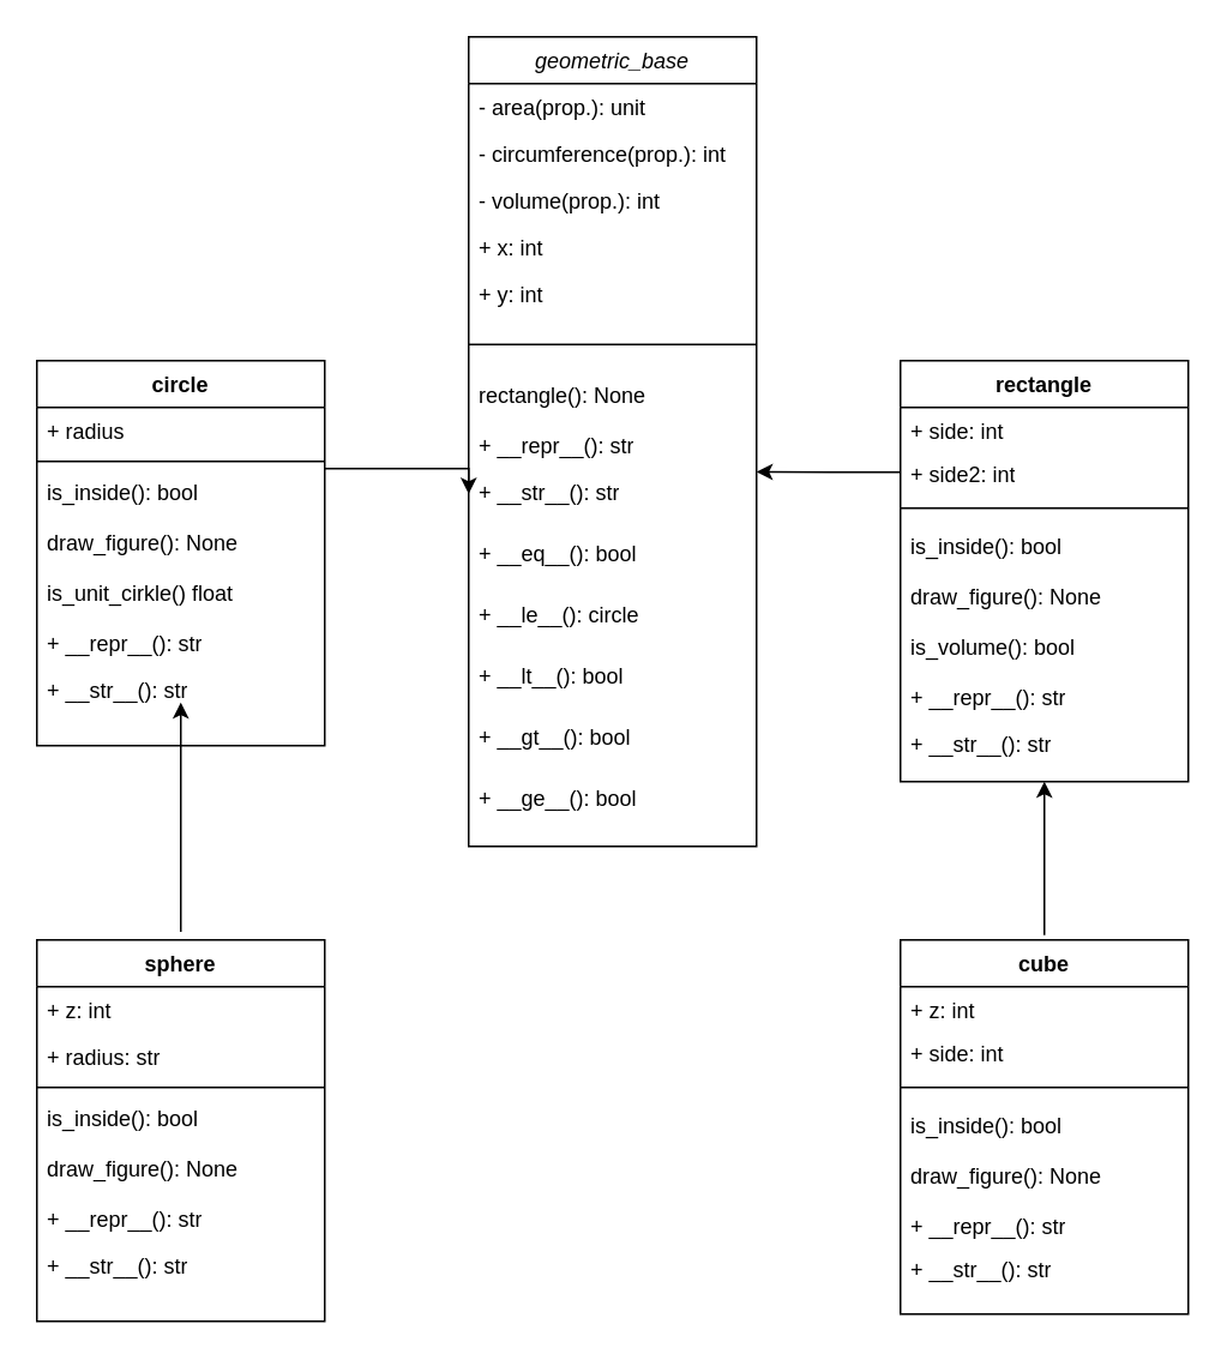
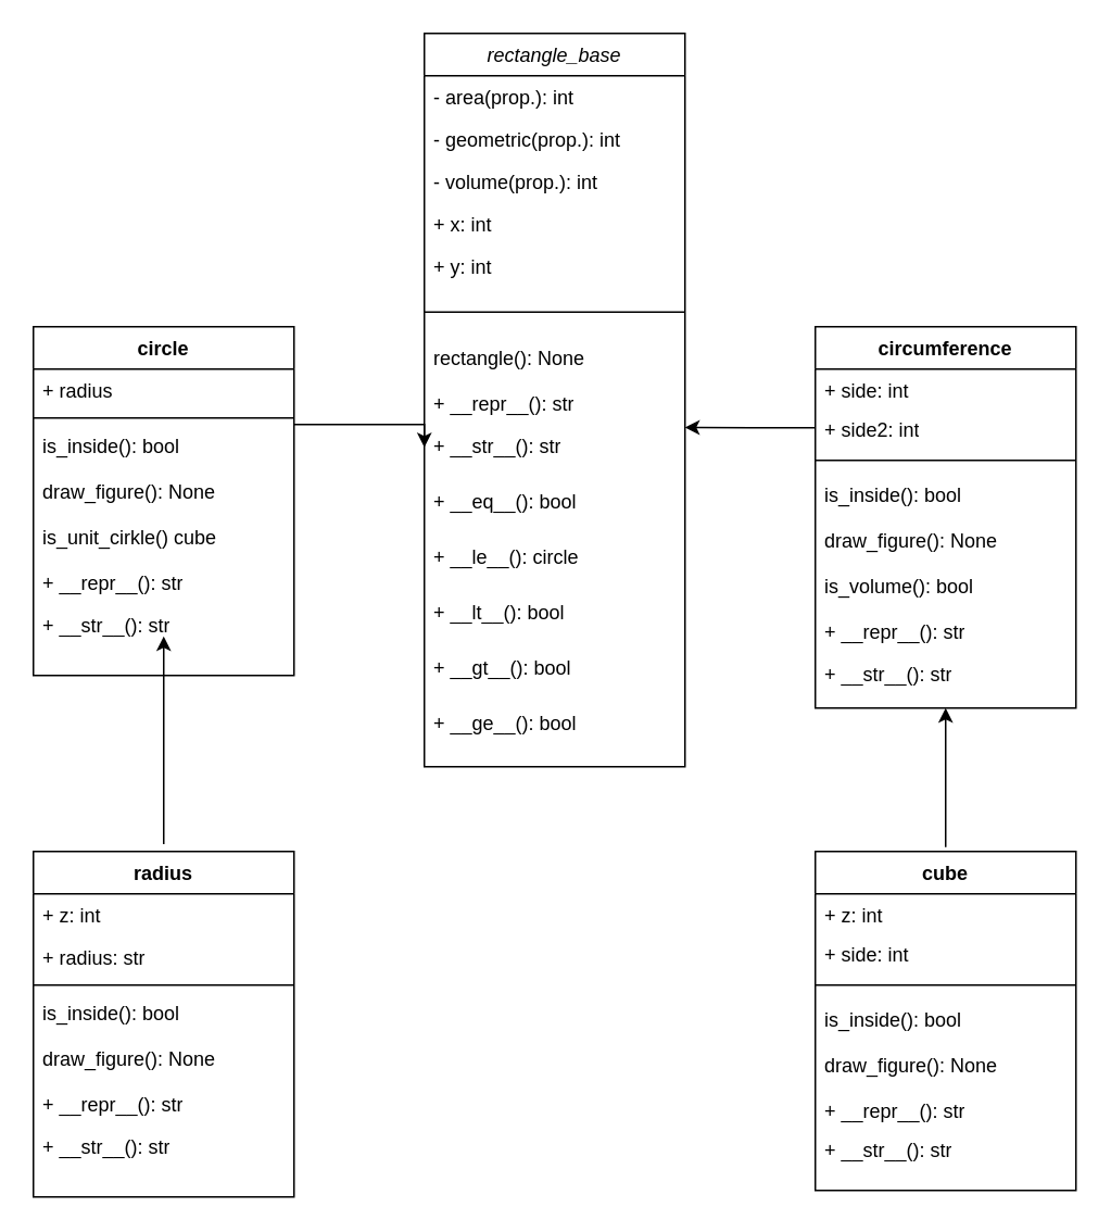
  <mxCell id="0" />
  <mxCell id="1" parent="0" />
- <mxCell id="2" value="geometric_base&#10;" style="swimlane;fontStyle=2;align=center;verticalAlign=top;childLayout=stackLayout;horizontal=1;startSize=26;horizontalStack=0;resizeParent=1;resizeLast=0;collapsible=1;marginBottom=0;rounded=0;shadow=0;strokeWidth=1;" parent="1" vertex="1"><mxGeometry x="260" y="20" width="160" height="450" as="geometry"><mxRectangle x="230" y="140" width="160" height="26" as="alternateBounds" /></mxGeometry></mxCell>
- <mxCell id="3" value="- area(prop.): unit" style="text;align=left;verticalAlign=top;spacingLeft=4;spacingRight=4;overflow=hidden;rotatable=0;points=[[0,0.5],[1,0.5]];portConstraint=eastwest;" parent="2" vertex="1"><mxGeometry y="26" width="160" height="26" as="geometry" /></mxCell>
- <mxCell id="4" value="- circumference(prop.): int" style="text;align=left;verticalAlign=top;spacingLeft=4;spacingRight=4;overflow=hidden;rotatable=0;points=[[0,0.5],[1,0.5]];portConstraint=eastwest;rounded=0;shadow=0;html=0;" parent="2" vertex="1"><mxGeometry y="52" width="160" height="26" as="geometry" /></mxCell>
+ <mxCell id="2" value="rectangle_base&#10;" style="swimlane;fontStyle=2;align=center;verticalAlign=top;childLayout=stackLayout;horizontal=1;startSize=26;horizontalStack=0;resizeParent=1;resizeLast=0;collapsible=1;marginBottom=0;rounded=0;shadow=0;strokeWidth=1;" parent="1" vertex="1"><mxGeometry x="260" y="20" width="160" height="450" as="geometry"><mxRectangle x="230" y="140" width="160" height="26" as="alternateBounds" /></mxGeometry></mxCell>
+ <mxCell id="3" value="- area(prop.): int" style="text;align=left;verticalAlign=top;spacingLeft=4;spacingRight=4;overflow=hidden;rotatable=0;points=[[0,0.5],[1,0.5]];portConstraint=eastwest;" parent="2" vertex="1"><mxGeometry y="26" width="160" height="26" as="geometry" /></mxCell>
+ <mxCell id="4" value="- geometric(prop.): int" style="text;align=left;verticalAlign=top;spacingLeft=4;spacingRight=4;overflow=hidden;rotatable=0;points=[[0,0.5],[1,0.5]];portConstraint=eastwest;rounded=0;shadow=0;html=0;" parent="2" vertex="1"><mxGeometry y="52" width="160" height="26" as="geometry" /></mxCell>
  <mxCell id="5" value="- volume(prop.): int" style="text;align=left;verticalAlign=top;spacingLeft=4;spacingRight=4;overflow=hidden;rotatable=0;points=[[0,0.5],[1,0.5]];portConstraint=eastwest;rounded=0;shadow=0;html=0;" parent="2" vertex="1"><mxGeometry y="78" width="160" height="26" as="geometry" /></mxCell>
  <mxCell id="6" value="+ x: int" style="text;align=left;verticalAlign=top;spacingLeft=4;spacingRight=4;overflow=hidden;rotatable=0;points=[[0,0.5],[1,0.5]];portConstraint=eastwest;rounded=0;shadow=0;html=0;" parent="2" vertex="1"><mxGeometry y="104" width="160" height="26" as="geometry" /></mxCell>
  <mxCell id="7" value="+ y: int" style="text;align=left;verticalAlign=top;spacingLeft=4;spacingRight=4;overflow=hidden;rotatable=0;points=[[0,0.5],[1,0.5]];portConstraint=eastwest;rounded=0;shadow=0;html=0;" parent="2" vertex="1"><mxGeometry y="130" width="160" height="26" as="geometry" /></mxCell>
  <mxCell id="8" value="" style="line;html=1;strokeWidth=1;align=left;verticalAlign=middle;spacingTop=-1;spacingLeft=3;spacingRight=3;rotatable=0;labelPosition=right;points=[];portConstraint=eastwest;" parent="2" vertex="1"><mxGeometry y="156" width="160" height="30" as="geometry" /></mxCell>
  <mxCell id="9" value="rectangle(): None" style="text;align=left;verticalAlign=top;spacingLeft=4;spacingRight=4;overflow=hidden;rotatable=0;points=[[0,0.5],[1,0.5]];portConstraint=eastwest;" parent="2" vertex="1"><mxGeometry y="186" width="160" height="28" as="geometry" /></mxCell>
  <mxCell id="10" value="+ __repr__(): str" style="text;strokeColor=none;fillColor=none;align=left;verticalAlign=top;spacingLeft=4;spacingRight=4;overflow=hidden;rotatable=0;points=[[0,0.5],[1,0.5]];portConstraint=eastwest;whiteSpace=wrap;html=1;" parent="2" vertex="1"><mxGeometry y="214" width="160" height="26" as="geometry" /></mxCell>
  <mxCell id="11" value="+ __str__(): str" style="text;strokeColor=none;fillColor=none;align=left;verticalAlign=top;spacingLeft=4;spacingRight=4;overflow=hidden;rotatable=0;points=[[0,0.5],[1,0.5]];portConstraint=eastwest;whiteSpace=wrap;html=1;" parent="2" vertex="1"><mxGeometry y="240" width="160" height="34" as="geometry" /></mxCell>
  <mxCell id="12" value="+ __eq__(): bool" style="text;strokeColor=none;fillColor=none;align=left;verticalAlign=top;spacingLeft=4;spacingRight=4;overflow=hidden;rotatable=0;points=[[0,0.5],[1,0.5]];portConstraint=eastwest;whiteSpace=wrap;html=1;" parent="2" vertex="1"><mxGeometry y="274" width="160" height="34" as="geometry" /></mxCell>
  <mxCell id="13" value="+ __le__(): circle" style="text;strokeColor=none;fillColor=none;align=left;verticalAlign=top;spacingLeft=4;spacingRight=4;overflow=hidden;rotatable=0;points=[[0,0.5],[1,0.5]];portConstraint=eastwest;whiteSpace=wrap;html=1;" parent="2" vertex="1"><mxGeometry y="308" width="160" height="34" as="geometry" /></mxCell>
  <mxCell id="14" value="+ __lt__(): bool" style="text;strokeColor=none;fillColor=none;align=left;verticalAlign=top;spacingLeft=4;spacingRight=4;overflow=hidden;rotatable=0;points=[[0,0.5],[1,0.5]];portConstraint=eastwest;whiteSpace=wrap;html=1;" parent="2" vertex="1"><mxGeometry y="342" width="160" height="34" as="geometry" /></mxCell>
  <mxCell id="15" value="+ __gt__(): bool" style="text;strokeColor=none;fillColor=none;align=left;verticalAlign=top;spacingLeft=4;spacingRight=4;overflow=hidden;rotatable=0;points=[[0,0.5],[1,0.5]];portConstraint=eastwest;whiteSpace=wrap;html=1;" parent="2" vertex="1"><mxGeometry y="376" width="160" height="34" as="geometry" /></mxCell>
  <mxCell id="16" value="+ __ge__(): bool" style="text;strokeColor=none;fillColor=none;align=left;verticalAlign=top;spacingLeft=4;spacingRight=4;overflow=hidden;rotatable=0;points=[[0,0.5],[1,0.5]];portConstraint=eastwest;whiteSpace=wrap;html=1;" parent="2" vertex="1"><mxGeometry y="410" width="160" height="34" as="geometry" /></mxCell>
- <mxCell id="17" value="rectangle" style="swimlane;fontStyle=1;align=center;verticalAlign=top;childLayout=stackLayout;horizontal=1;startSize=26;horizontalStack=0;resizeParent=1;resizeParentMax=0;resizeLast=0;collapsible=1;marginBottom=0;whiteSpace=wrap;html=1;" parent="1" vertex="1"><mxGeometry x="500" y="200" width="160" height="234" as="geometry" /></mxCell>
+ <mxCell id="17" value="circumference" style="swimlane;fontStyle=1;align=center;verticalAlign=top;childLayout=stackLayout;horizontal=1;startSize=26;horizontalStack=0;resizeParent=1;resizeParentMax=0;resizeLast=0;collapsible=1;marginBottom=0;whiteSpace=wrap;html=1;" parent="1" vertex="1"><mxGeometry x="500" y="200" width="160" height="234" as="geometry" /></mxCell>
  <mxCell id="18" value="+ side: int" style="text;strokeColor=none;fillColor=none;align=left;verticalAlign=top;spacingLeft=4;spacingRight=4;overflow=hidden;rotatable=0;points=[[0,0.5],[1,0.5]];portConstraint=eastwest;whiteSpace=wrap;html=1;" parent="17" vertex="1"><mxGeometry y="26" width="160" height="24" as="geometry" /></mxCell>
  <mxCell id="19" value="+ side2: int" style="text;strokeColor=none;fillColor=none;align=left;verticalAlign=top;spacingLeft=4;spacingRight=4;overflow=hidden;rotatable=0;points=[[0,0.5],[1,0.5]];portConstraint=eastwest;whiteSpace=wrap;html=1;" parent="17" vertex="1"><mxGeometry y="50" width="160" height="24" as="geometry" /></mxCell>
  <mxCell id="20" value="" style="line;strokeWidth=1;fillColor=none;align=left;verticalAlign=middle;spacingTop=-1;spacingLeft=3;spacingRight=3;rotatable=0;labelPosition=right;points=[];portConstraint=eastwest;strokeColor=inherit;" parent="17" vertex="1"><mxGeometry y="74" width="160" height="16" as="geometry" /></mxCell>
  <mxCell id="21" value="is_inside(): bool" style="text;align=left;verticalAlign=top;spacingLeft=4;spacingRight=4;overflow=hidden;rotatable=0;points=[[0,0.5],[1,0.5]];portConstraint=eastwest;" parent="17" vertex="1"><mxGeometry y="90" width="160" height="28" as="geometry" /></mxCell>
  <mxCell id="22" value="draw_figure(): None" style="text;align=left;verticalAlign=top;spacingLeft=4;spacingRight=4;overflow=hidden;rotatable=0;points=[[0,0.5],[1,0.5]];portConstraint=eastwest;" vertex="1" parent="17"><mxGeometry y="118" width="160" height="28" as="geometry" /></mxCell>
  <mxCell id="23" value="is_volume(): bool" style="text;align=left;verticalAlign=top;spacingLeft=4;spacingRight=4;overflow=hidden;rotatable=0;points=[[0,0.5],[1,0.5]];portConstraint=eastwest;" parent="17" vertex="1"><mxGeometry y="146" width="160" height="28" as="geometry" /></mxCell>
  <mxCell id="24" value="+ __repr__(): str" style="text;strokeColor=none;fillColor=none;align=left;verticalAlign=top;spacingLeft=4;spacingRight=4;overflow=hidden;rotatable=0;points=[[0,0.5],[1,0.5]];portConstraint=eastwest;whiteSpace=wrap;html=1;" parent="17" vertex="1"><mxGeometry y="174" width="160" height="26" as="geometry" /></mxCell>
  <mxCell id="25" value="+ __str__(): str" style="text;strokeColor=none;fillColor=none;align=left;verticalAlign=top;spacingLeft=4;spacingRight=4;overflow=hidden;rotatable=0;points=[[0,0.5],[1,0.5]];portConstraint=eastwest;whiteSpace=wrap;html=1;" parent="17" vertex="1"><mxGeometry y="200" width="160" height="34" as="geometry" /></mxCell>
  <mxCell id="26" value="circle&lt;br&gt;" style="swimlane;fontStyle=1;align=center;verticalAlign=top;childLayout=stackLayout;horizontal=1;startSize=26;horizontalStack=0;resizeParent=1;resizeParentMax=0;resizeLast=0;collapsible=1;marginBottom=0;whiteSpace=wrap;html=1;" parent="1" vertex="1"><mxGeometry x="20" y="200" width="160" height="214" as="geometry" /></mxCell>
  <mxCell id="27" value="+ radius" style="text;strokeColor=none;fillColor=none;align=left;verticalAlign=top;spacingLeft=4;spacingRight=4;overflow=hidden;rotatable=0;points=[[0,0.5],[1,0.5]];portConstraint=eastwest;whiteSpace=wrap;html=1;" parent="26" vertex="1"><mxGeometry y="26" width="160" height="26" as="geometry" /></mxCell>
  <mxCell id="28" value="" style="line;strokeWidth=1;fillColor=none;align=left;verticalAlign=middle;spacingTop=-1;spacingLeft=3;spacingRight=3;rotatable=0;labelPosition=right;points=[];portConstraint=eastwest;strokeColor=inherit;" parent="26" vertex="1"><mxGeometry y="52" width="160" height="8" as="geometry" /></mxCell>
  <mxCell id="29" value="is_inside(): bool" style="text;align=left;verticalAlign=top;spacingLeft=4;spacingRight=4;overflow=hidden;rotatable=0;points=[[0,0.5],[1,0.5]];portConstraint=eastwest;" vertex="1" parent="26"><mxGeometry y="60" width="160" height="28" as="geometry" /></mxCell>
  <mxCell id="30" value="draw_figure(): None" style="text;align=left;verticalAlign=top;spacingLeft=4;spacingRight=4;overflow=hidden;rotatable=0;points=[[0,0.5],[1,0.5]];portConstraint=eastwest;" vertex="1" parent="26"><mxGeometry y="88" width="160" height="28" as="geometry" /></mxCell>
- <mxCell id="31" value="is_unit_cirkle() float" style="text;align=left;verticalAlign=top;spacingLeft=4;spacingRight=4;overflow=hidden;rotatable=0;points=[[0,0.5],[1,0.5]];portConstraint=eastwest;" parent="26" vertex="1"><mxGeometry y="116" width="160" height="28" as="geometry" /></mxCell>
+ <mxCell id="31" value="is_unit_cirkle() cube" style="text;align=left;verticalAlign=top;spacingLeft=4;spacingRight=4;overflow=hidden;rotatable=0;points=[[0,0.5],[1,0.5]];portConstraint=eastwest;" parent="26" vertex="1"><mxGeometry y="116" width="160" height="28" as="geometry" /></mxCell>
  <mxCell id="32" value="+ __repr__(): str" style="text;strokeColor=none;fillColor=none;align=left;verticalAlign=top;spacingLeft=4;spacingRight=4;overflow=hidden;rotatable=0;points=[[0,0.5],[1,0.5]];portConstraint=eastwest;whiteSpace=wrap;html=1;" parent="26" vertex="1"><mxGeometry y="144" width="160" height="26" as="geometry" /></mxCell>
  <mxCell id="33" value="+ __str__(): str" style="text;strokeColor=none;fillColor=none;align=left;verticalAlign=top;spacingLeft=4;spacingRight=4;overflow=hidden;rotatable=0;points=[[0,0.5],[1,0.5]];portConstraint=eastwest;whiteSpace=wrap;html=1;" parent="26" vertex="1"><mxGeometry y="170" width="160" height="44" as="geometry" /></mxCell>
  <mxCell id="34" style="edgeStyle=orthogonalEdgeStyle;rounded=0;orthogonalLoop=1;jettySize=auto;html=1;entryX=0.5;entryY=1;entryDx=0;entryDy=0;entryPerimeter=0;exitX=0.5;exitY=-0.013;exitDx=0;exitDy=0;exitPerimeter=0;" parent="1" source="35" target="25" edge="1"><mxGeometry relative="1" as="geometry"><mxPoint x="555" y="554" as="targetPoint" /></mxGeometry></mxCell>
  <mxCell id="35" value="cube" style="swimlane;fontStyle=1;align=center;verticalAlign=top;childLayout=stackLayout;horizontal=1;startSize=26;horizontalStack=0;resizeParent=1;resizeParentMax=0;resizeLast=0;collapsible=1;marginBottom=0;whiteSpace=wrap;html=1;" parent="1" vertex="1"><mxGeometry x="500" y="522" width="160" height="208" as="geometry"><mxRectangle x="745" y="569" width="70" height="30" as="alternateBounds" /></mxGeometry></mxCell>
  <mxCell id="36" value="+ z: int" style="text;strokeColor=none;fillColor=none;align=left;verticalAlign=top;spacingLeft=4;spacingRight=4;overflow=hidden;rotatable=0;points=[[0,0.5],[1,0.5]];portConstraint=eastwest;whiteSpace=wrap;html=1;" parent="35" vertex="1"><mxGeometry y="26" width="160" height="24" as="geometry" /></mxCell>
  <mxCell id="37" value="+ side: int" style="text;strokeColor=none;fillColor=none;align=left;verticalAlign=top;spacingLeft=4;spacingRight=4;overflow=hidden;rotatable=0;points=[[0,0.5],[1,0.5]];portConstraint=eastwest;whiteSpace=wrap;html=1;" vertex="1" parent="35"><mxGeometry y="50" width="160" height="24" as="geometry" /></mxCell>
  <mxCell id="38" value="" style="line;strokeWidth=1;fillColor=none;align=left;verticalAlign=middle;spacingTop=-1;spacingLeft=3;spacingRight=3;rotatable=0;labelPosition=right;points=[];portConstraint=eastwest;strokeColor=inherit;" parent="35" vertex="1"><mxGeometry y="74" width="160" height="16" as="geometry" /></mxCell>
  <mxCell id="39" value="is_inside(): bool" style="text;align=left;verticalAlign=top;spacingLeft=4;spacingRight=4;overflow=hidden;rotatable=0;points=[[0,0.5],[1,0.5]];portConstraint=eastwest;" vertex="1" parent="35"><mxGeometry y="90" width="160" height="28" as="geometry" /></mxCell>
  <mxCell id="40" value="draw_figure(): None" style="text;align=left;verticalAlign=top;spacingLeft=4;spacingRight=4;overflow=hidden;rotatable=0;points=[[0,0.5],[1,0.5]];portConstraint=eastwest;" vertex="1" parent="35"><mxGeometry y="118" width="160" height="28" as="geometry" /></mxCell>
  <mxCell id="41" value="+ __repr__(): str" style="text;strokeColor=none;fillColor=none;align=left;verticalAlign=top;spacingLeft=4;spacingRight=4;overflow=hidden;rotatable=0;points=[[0,0.5],[1,0.5]];portConstraint=eastwest;whiteSpace=wrap;html=1;" parent="35" vertex="1"><mxGeometry y="146" width="160" height="24" as="geometry" /></mxCell>
  <mxCell id="42" value="+ __str__(): str" style="text;strokeColor=none;fillColor=none;align=left;verticalAlign=top;spacingLeft=4;spacingRight=4;overflow=hidden;rotatable=0;points=[[0,0.5],[1,0.5]];portConstraint=eastwest;whiteSpace=wrap;html=1;" parent="35" vertex="1"><mxGeometry y="170" width="160" height="38" as="geometry" /></mxCell>
  <mxCell id="43" style="edgeStyle=orthogonalEdgeStyle;rounded=0;orthogonalLoop=1;jettySize=auto;html=1;exitX=0.5;exitY=-0.021;exitDx=0;exitDy=0;exitPerimeter=0;" parent="1" source="44" edge="1"><mxGeometry relative="1" as="geometry"><mxPoint x="100" y="390" as="targetPoint" /><mxPoint x="100" y="520" as="sourcePoint" /></mxGeometry></mxCell>
- <mxCell id="44" value="sphere" style="swimlane;fontStyle=1;align=center;verticalAlign=top;childLayout=stackLayout;horizontal=1;startSize=26;horizontalStack=0;resizeParent=1;resizeParentMax=0;resizeLast=0;collapsible=1;marginBottom=0;whiteSpace=wrap;html=1;" parent="1" vertex="1"><mxGeometry x="20" y="522" width="160" height="212" as="geometry" /></mxCell>
+ <mxCell id="44" value="radius" style="swimlane;fontStyle=1;align=center;verticalAlign=top;childLayout=stackLayout;horizontal=1;startSize=26;horizontalStack=0;resizeParent=1;resizeParentMax=0;resizeLast=0;collapsible=1;marginBottom=0;whiteSpace=wrap;html=1;" parent="1" vertex="1"><mxGeometry x="20" y="522" width="160" height="212" as="geometry" /></mxCell>
  <mxCell id="45" value="+ z: int" style="text;strokeColor=none;fillColor=none;align=left;verticalAlign=top;spacingLeft=4;spacingRight=4;overflow=hidden;rotatable=0;points=[[0,0.5],[1,0.5]];portConstraint=eastwest;whiteSpace=wrap;html=1;" parent="44" vertex="1"><mxGeometry y="26" width="160" height="26" as="geometry" /></mxCell>
  <mxCell id="46" value="+ radius: str" style="text;strokeColor=none;fillColor=none;align=left;verticalAlign=top;spacingLeft=4;spacingRight=4;overflow=hidden;rotatable=0;points=[[0,0.5],[1,0.5]];portConstraint=eastwest;whiteSpace=wrap;html=1;" vertex="1" parent="44"><mxGeometry y="52" width="160" height="26" as="geometry" /></mxCell>
  <mxCell id="47" value="" style="line;strokeWidth=1;fillColor=none;align=left;verticalAlign=middle;spacingTop=-1;spacingLeft=3;spacingRight=3;rotatable=0;labelPosition=right;points=[];portConstraint=eastwest;strokeColor=inherit;" parent="44" vertex="1"><mxGeometry y="78" width="160" height="8" as="geometry" /></mxCell>
  <mxCell id="48" value="is_inside(): bool" style="text;align=left;verticalAlign=top;spacingLeft=4;spacingRight=4;overflow=hidden;rotatable=0;points=[[0,0.5],[1,0.5]];portConstraint=eastwest;" vertex="1" parent="44"><mxGeometry y="86" width="160" height="28" as="geometry" /></mxCell>
  <mxCell id="49" value="draw_figure(): None" style="text;align=left;verticalAlign=top;spacingLeft=4;spacingRight=4;overflow=hidden;rotatable=0;points=[[0,0.5],[1,0.5]];portConstraint=eastwest;" vertex="1" parent="44"><mxGeometry y="114" width="160" height="28" as="geometry" /></mxCell>
  <mxCell id="50" value="+ __repr__(): str" style="text;strokeColor=none;fillColor=none;align=left;verticalAlign=top;spacingLeft=4;spacingRight=4;overflow=hidden;rotatable=0;points=[[0,0.5],[1,0.5]];portConstraint=eastwest;whiteSpace=wrap;html=1;" parent="44" vertex="1"><mxGeometry y="142" width="160" height="26" as="geometry" /></mxCell>
  <mxCell id="51" value="+ __str__(): str" style="text;strokeColor=none;fillColor=none;align=left;verticalAlign=top;spacingLeft=4;spacingRight=4;overflow=hidden;rotatable=0;points=[[0,0.5],[1,0.5]];portConstraint=eastwest;whiteSpace=wrap;html=1;" parent="44" vertex="1"><mxGeometry y="168" width="160" height="44" as="geometry" /></mxCell>
  <mxCell id="52" style="edgeStyle=orthogonalEdgeStyle;rounded=0;orthogonalLoop=1;jettySize=auto;html=1;exitX=0;exitY=0.5;exitDx=0;exitDy=0;" parent="1" source="19" edge="1"><mxGeometry relative="1" as="geometry"><mxPoint x="420" y="261.75" as="targetPoint" /><mxPoint x="490" y="261.757" as="sourcePoint" /></mxGeometry></mxCell>
  <mxCell id="53" style="edgeStyle=orthogonalEdgeStyle;rounded=0;orthogonalLoop=1;jettySize=auto;html=1;entryX=0;entryY=0.412;entryDx=0;entryDy=0;entryPerimeter=0;" edge="1" parent="1" source="29" target="11"><mxGeometry relative="1" as="geometry"><mxPoint x="250" y="274" as="targetPoint" /><Array as="points"><mxPoint x="260" y="260" /></Array></mxGeometry></mxCell>
